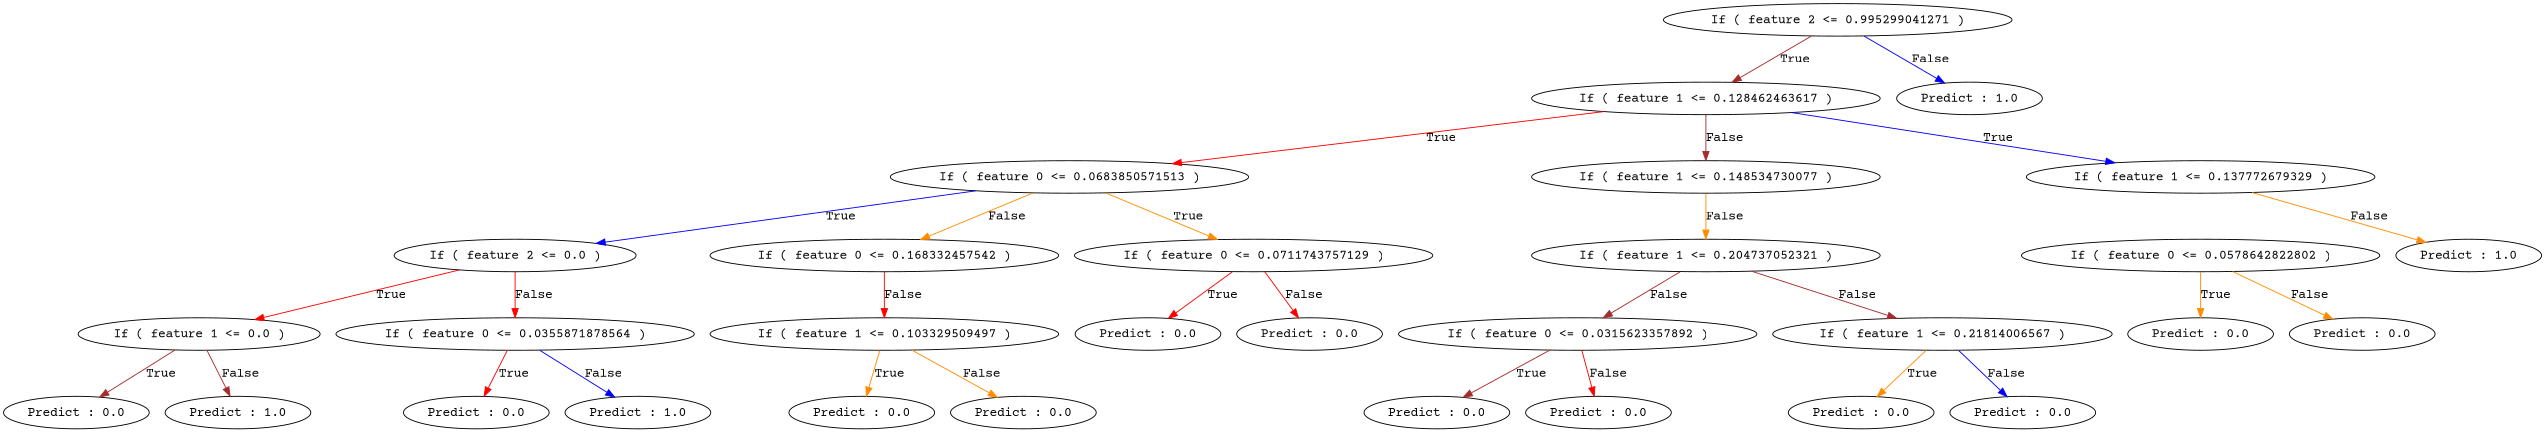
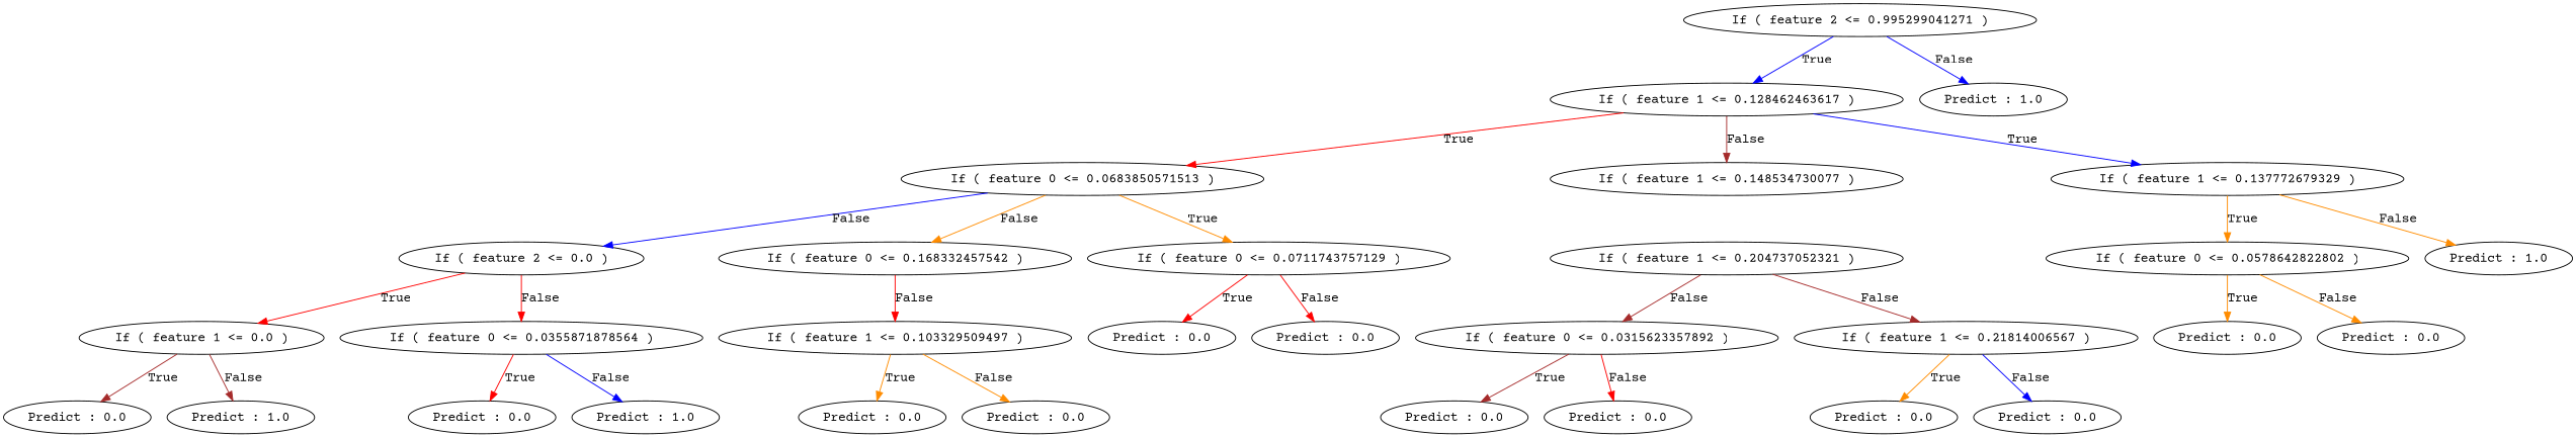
  digraph {
    fontname="Courier Prime"
    node [fontname="Courier Prime"]
    edge [color=darkorange fontname="Courier Prime"]
    n1 [label="If ( feature 2 <= 0.995299041271 )"]
    n2 [label="If ( feature 1 <= 0.128462463617 )"]
    n3 [label="Predict : 1.0"]
    n4 [label="If ( feature 0 <= 0.0683850571513 )"]
    n5 [label="If ( feature 1 <= 0.148534730077 )"]
    n6 [label="If ( feature 1 <= 0.137772679329 )"]
    n7 [label="If ( feature 2 <= 0.0 )"]
    n8 [label="If ( feature 0 <= 0.168332457542 )"]
    n9 [label="If ( feature 0 <= 0.0711743757129 )"]
    n10 [label="If ( feature 1 <= 0.204737052321 )"]
    n11 [label="If ( feature 1 <= 0.0 )"]
    n12 [label="If ( feature 0 <= 0.0355871878564 )"]
    n13 [label="If ( feature 1 <= 0.103329509497 )"]
    n14 [label="Predict : 0.0"]
    n15 [label="Predict : 1.0"]
    n16 [label="Predict : 0.0"]
    n17 [label="Predict : 1.0"]
    n18 [label="Predict : 0.0"]
    n19 [label="Predict : 0.0"]
    n20 [label="Predict : 0.0"]
    n21 [label="Predict : 0.0"]
    n22 [label="If ( feature 0 <= 0.0578642822802 )"]
    n23 [label="Predict : 1.0"]
    n24 [label="If ( feature 0 <= 0.0315623357892 )"]
    n25 [label="If ( feature 1 <= 0.21814006567 )"]
    n26 [label="Predict : 0.0"]
    n27 [label="Predict : 0.0"]
    n28 [label="Predict : 0.0"]
    n29 [label="Predict : 0.0"]
    n30 [label="Predict : 0.0"]
    n31 [label="Predict : 0.0"]
-   n1 -> n2 [color=brown label=True]
+   n1 -> n2 [color=blue label=True]
    n1 -> n3 [color=blue label=False]
    n2 -> n4 [color=red label=True]
    n2 -> n5 [color=brown label=False]
    n2 -> n6 [color=blue label=True]
-   n4 -> n7 [color=blue label=True]
+   n4 -> n7 [color=blue label=False]
    n4 -> n8 [label=False]
    n4 -> n9 [label=True]
-   n5 -> n10 [label=False]
+   n6 -> n22 [label=True]
    n6 -> n23 [label=False]
    n7 -> n11 [color=red label=True]
    n7 -> n12 [color=red label=False]
    n8 -> n13 [color=red label=False]
    n9 -> n18 [color=red label=True]
    n9 -> n19 [color=red label=False]
    n10 -> n24 [color=brown label=False]
    n10 -> n25 [color=brown label=False]
    n11 -> n14 [color=brown label=True]
    n11 -> n15 [color=brown label=False]
    n12 -> n16 [color=red label=True]
    n12 -> n17 [color=blue label=False]
    n13 -> n20 [label=True]
    n13 -> n21 [label=False]
    n22 -> n26 [label=True]
    n22 -> n27 [label=False]
    n24 -> n28 [color=brown label=True]
    n24 -> n29 [color=red label=False]
    n25 -> n30 [label=True]
    n25 -> n31 [color=blue label=False]
  }
